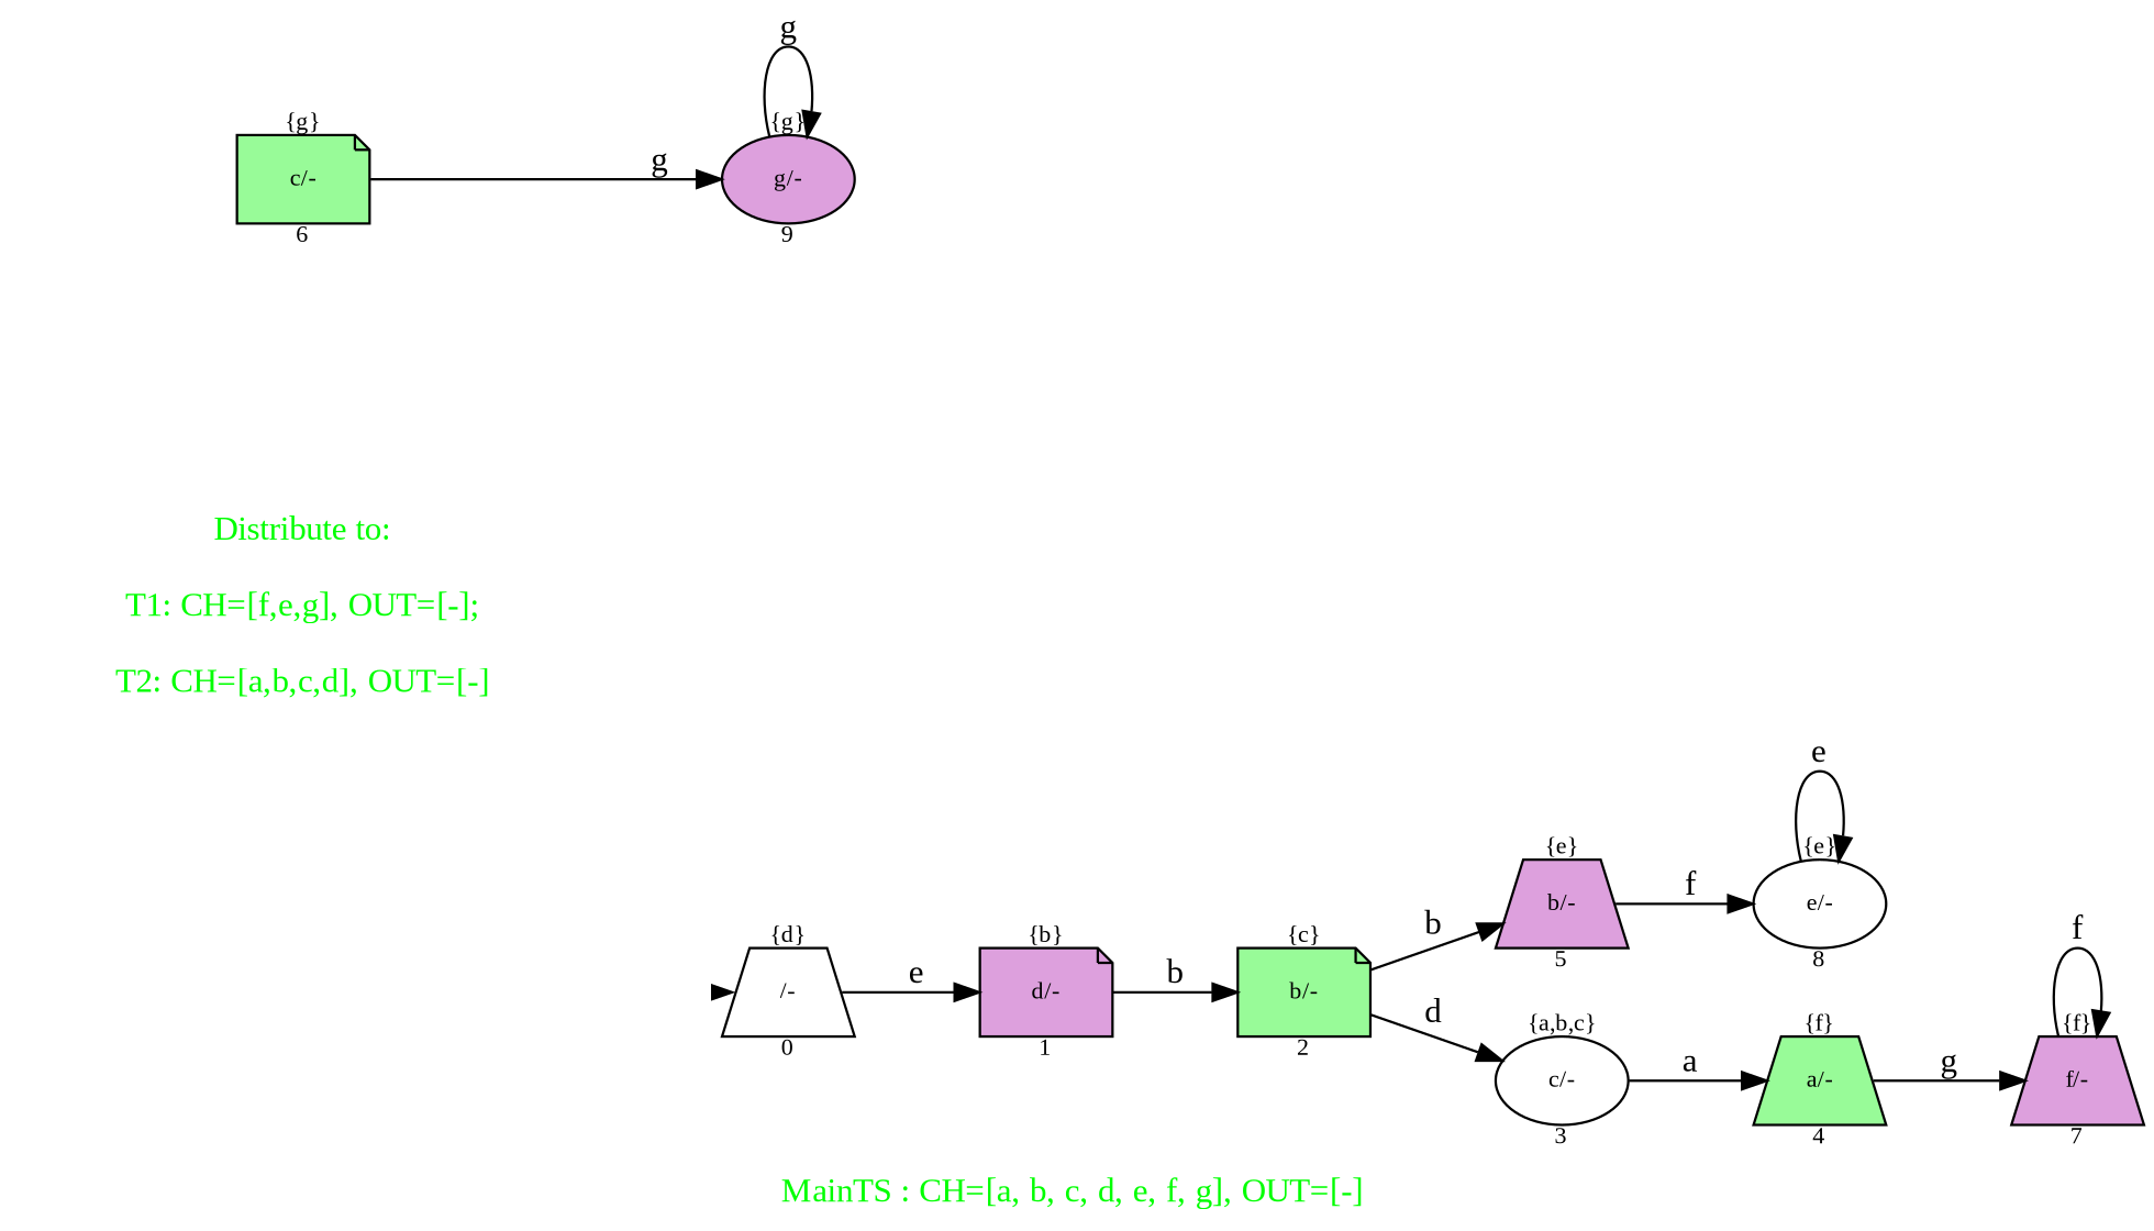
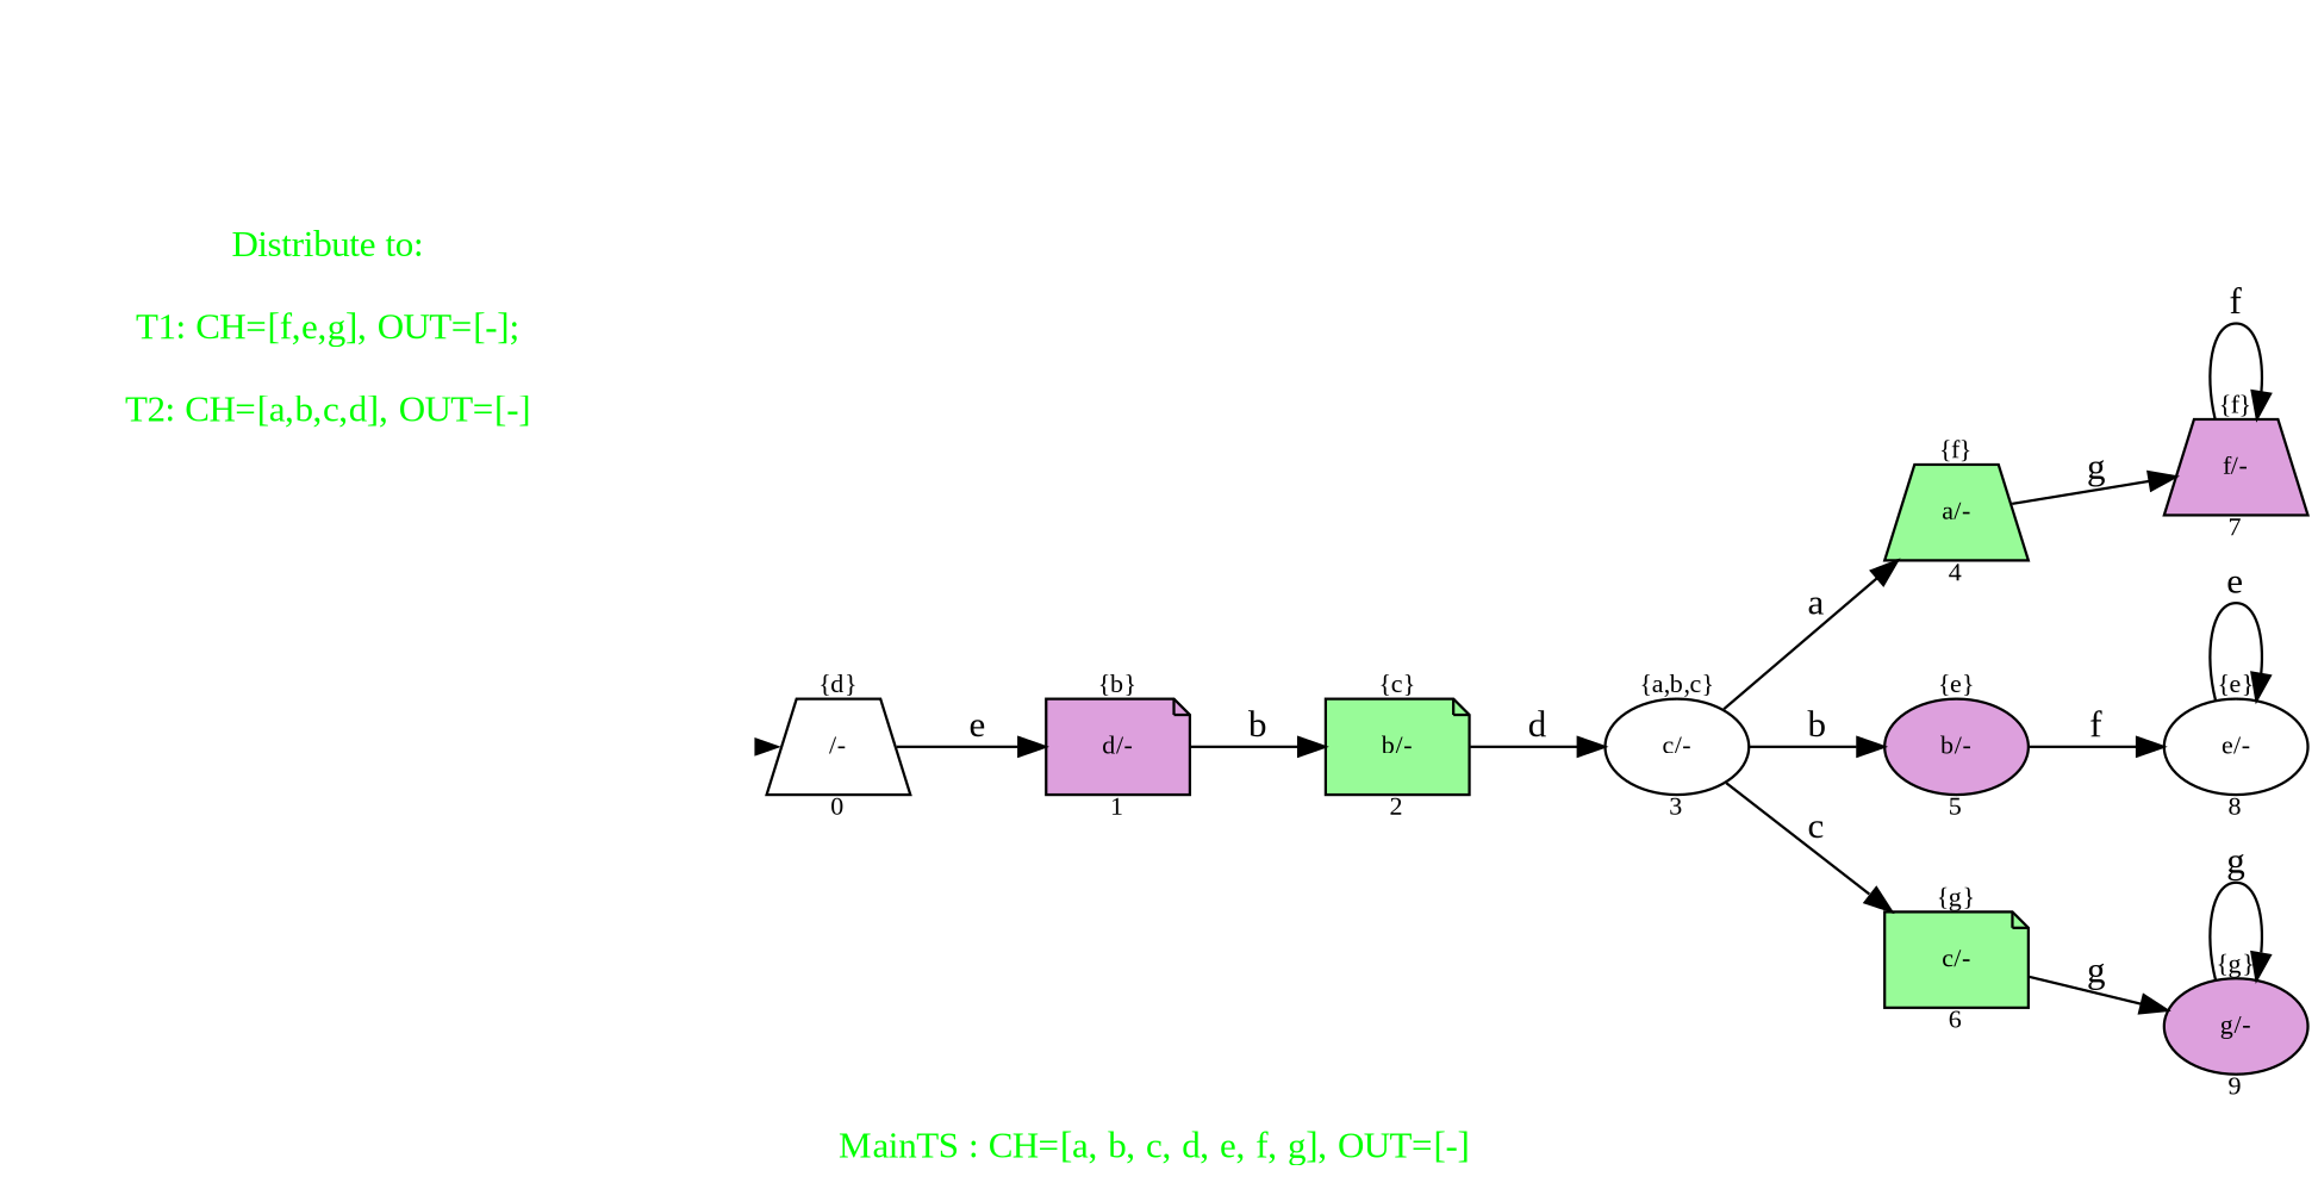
  digraph {
    fontcolor=green
    fontname="Liberation Serif"
    fontsize=14
    label="\nMainTS : CH=[a, b, c, d, e, f, g], OUT=[-] "
    nodesep=0.5
    rankdir=LR
    ranksep=0.6
    node [fixedsize=true fontname="Liberation Serif" fontsize=10 shape=trapezium style=filled fillcolor=white]
    edge [fontname="Liberation Serif"]
    init [shape=point style=invis fillcolor=""]
    n2 [label="{d}\n\n/-\n\n0"]
    n3 [fillcolor=plum label="{b}\n\nd/-\n\n1" shape=note]
    n4 [fixedsize=false fontcolor=green fontsize=14 label="Distribute to:\n\nT1: CH=[f,e,g], OUT=[-];\n\nT2: CH=[a,b,c,d], OUT=[-]" peripheries=0 shape=circle]
    n5 [fillcolor=palegreen label="{f}\n\na/-\n\n4"]
    n6 [fillcolor=plum label="{f}\n\nf/-\n\n7"]
    n7 [fillcolor=plum label="{g}\n\ng/-\n\n9" shape=ellipse]
-   n8 [fillcolor=plum label="{e}\n\nb/-\n\n5"]
+   n8 [fillcolor=plum label="{e}\n\nb/-\n\n5" shape=ellipse]
    n9 [label="{e}\n\ne/-\n\n8" shape=ellipse]
    n10 [label="{a,b,c}\n\nc/-\n\n3" shape=ellipse]
    n11 [fillcolor=palegreen label="{g}\n\nc/-\n\n6" shape=note]
    n12 [fillcolor=palegreen label="{c}\n\nb/-\n\n2" shape=note]
    init -> n2 [penwidth=0]
    n2 -> n3 [label=e]
    n3 -> n12 [label=b]
    n5 -> n6 [label=g]
    n6 -> n6 [label=f]
    n7 -> n7 [label=g]
    n8 -> n9 [label=f]
    n9 -> n9 [label=e]
    n10 -> n5 [label=a]
-   n12 -> n8 [label=b]
+   n10 -> n8 [label=b]
+   n10 -> n11 [label=c]
    n11 -> n7 [label=g]
    n12 -> n10 [label=d]
  }
